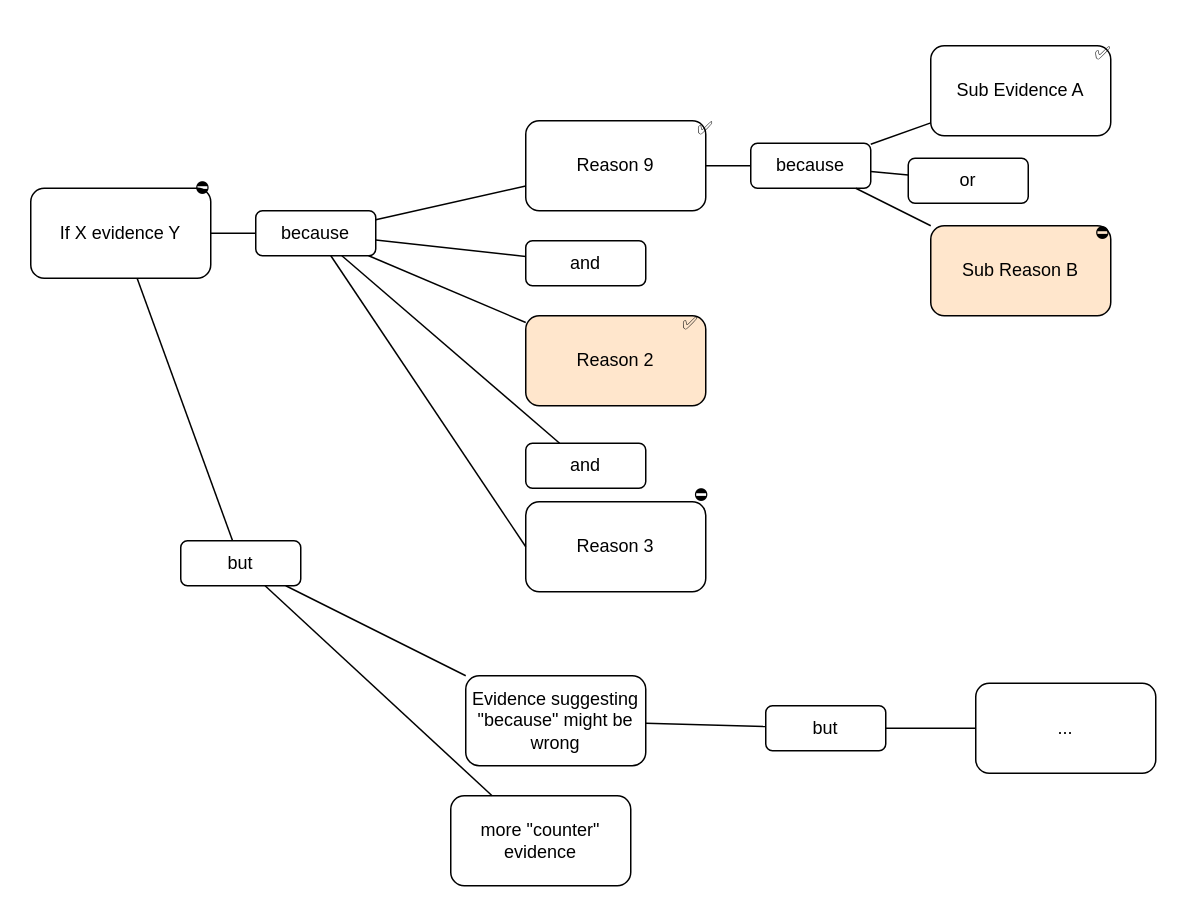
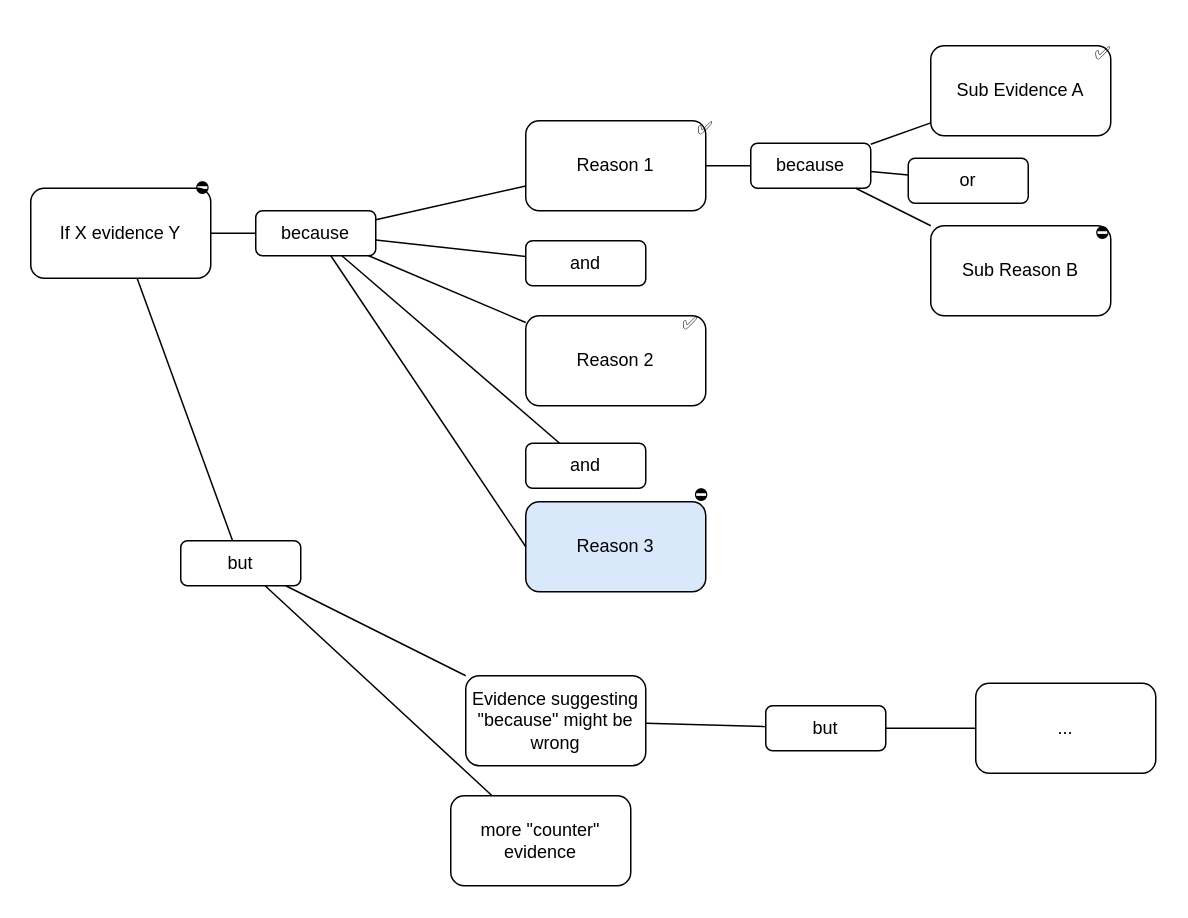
  <mxCell id="0" />
  <mxCell id="1" parent="0" />
  <mxCell id="2" value="If X evidence Y" style="rounded=1;whiteSpace=wrap;html=1;" parent="1" vertex="1"><mxGeometry x="20" y="125" width="120" height="60" as="geometry" /></mxCell>
- <mxCell id="3" value="Reason 9" style="rounded=1;whiteSpace=wrap;html=1;" parent="1" vertex="1"><mxGeometry x="350" y="80" width="120" height="60" as="geometry" /></mxCell>
- <mxCell id="4" value="Reason 2" style="rounded=1;whiteSpace=wrap;html=1;fillColor=#ffe6cc;" parent="1" vertex="1"><mxGeometry x="350" y="210" width="120" height="60" as="geometry" /></mxCell>
- <mxCell id="5" value="Reason 3" style="rounded=1;whiteSpace=wrap;html=1;" parent="1" vertex="1"><mxGeometry x="350" y="334" width="120" height="60" as="geometry" /></mxCell>
+ <mxCell id="3" value="Reason 1" style="rounded=1;whiteSpace=wrap;html=1;" parent="1" vertex="1"><mxGeometry x="350" y="80" width="120" height="60" as="geometry" /></mxCell>
+ <mxCell id="4" value="Reason 2" style="rounded=1;whiteSpace=wrap;html=1;" parent="1" vertex="1"><mxGeometry x="350" y="210" width="120" height="60" as="geometry" /></mxCell>
+ <mxCell id="5" value="Reason 3" style="rounded=1;whiteSpace=wrap;html=1;fillColor=#dae8fc;" parent="1" vertex="1"><mxGeometry x="350" y="334" width="120" height="60" as="geometry" /></mxCell>
  <mxCell id="6" value="because" style="rounded=1;whiteSpace=wrap;html=1;" parent="1" vertex="1"><mxGeometry x="170" y="140" width="80" height="30" as="geometry" /></mxCell>
  <mxCell id="7" value="and" style="rounded=1;whiteSpace=wrap;html=1;" parent="1" vertex="1"><mxGeometry x="350" y="160" width="80" height="30" as="geometry" /></mxCell>
  <mxCell id="8" value="and" style="rounded=1;whiteSpace=wrap;html=1;" parent="1" vertex="1"><mxGeometry x="350" y="295" width="80" height="30" as="geometry" /></mxCell>
  <mxCell id="9" value="" style="endArrow=none;html=1;rounded=0;" parent="1" source="2" target="6" edge="1"><mxGeometry width="50" height="50" relative="1" as="geometry"><mxPoint x="630" y="370" as="sourcePoint" /><mxPoint x="680" y="320" as="targetPoint" /></mxGeometry></mxCell>
  <mxCell id="10" value="" style="endArrow=none;html=1;rounded=0;" parent="1" source="6" target="3" edge="1"><mxGeometry width="50" height="50" relative="1" as="geometry"><mxPoint x="195.806" y="290" as="sourcePoint" /><mxPoint x="217.097" y="180" as="targetPoint" /></mxGeometry></mxCell>
  <mxCell id="11" value="" style="endArrow=none;html=1;rounded=0;" parent="1" source="6" target="7" edge="1"><mxGeometry width="50" height="50" relative="1" as="geometry"><mxPoint x="260" y="156" as="sourcePoint" /><mxPoint x="360" y="133.5" as="targetPoint" /></mxGeometry></mxCell>
  <mxCell id="12" value="" style="endArrow=none;html=1;rounded=0;" parent="1" source="6" target="4" edge="1"><mxGeometry width="50" height="50" relative="1" as="geometry"><mxPoint x="260" y="169.444" as="sourcePoint" /><mxPoint x="360" y="180.556" as="targetPoint" /></mxGeometry></mxCell>
  <mxCell id="13" value="" style="endArrow=none;html=1;rounded=0;" parent="1" source="6" target="8" edge="1"><mxGeometry width="50" height="50" relative="1" as="geometry"><mxPoint x="255.294" y="180" as="sourcePoint" /><mxPoint x="360" y="224.5" as="targetPoint" /></mxGeometry></mxCell>
  <mxCell id="14" value="" style="endArrow=none;html=1;rounded=0;entryX=0;entryY=0.5;entryDx=0;entryDy=0;" parent="1" source="6" target="5" edge="1"><mxGeometry width="50" height="50" relative="1" as="geometry"><mxPoint x="237.419" y="180" as="sourcePoint" /><mxPoint x="382.581" y="305" as="targetPoint" /></mxGeometry></mxCell>
  <mxCell id="15" value="because" style="rounded=1;whiteSpace=wrap;html=1;" parent="1" vertex="1"><mxGeometry x="500" y="95" width="80" height="30" as="geometry" /></mxCell>
  <mxCell id="16" value="Sub Evidence A" style="rounded=1;whiteSpace=wrap;html=1;" parent="1" vertex="1"><mxGeometry x="620" y="30" width="120" height="60" as="geometry" /></mxCell>
- <mxCell id="17" value="Sub Reason B" style="rounded=1;whiteSpace=wrap;html=1;fillColor=#ffe6cc;" parent="1" vertex="1"><mxGeometry x="620" y="150" width="120" height="60" as="geometry" /></mxCell>
+ <mxCell id="17" value="Sub Reason B" style="rounded=1;whiteSpace=wrap;html=1;" parent="1" vertex="1"><mxGeometry x="620" y="150" width="120" height="60" as="geometry" /></mxCell>
  <mxCell id="18" value="" style="endArrow=none;html=1;rounded=0;" parent="1" source="15" target="16" edge="1"><mxGeometry width="50" height="50" relative="1" as="geometry"><mxPoint x="560" y="370" as="sourcePoint" /><mxPoint x="610" y="320" as="targetPoint" /></mxGeometry></mxCell>
  <mxCell id="19" value="" style="endArrow=none;html=1;rounded=0;" parent="1" source="15" target="17" edge="1"><mxGeometry width="50" height="50" relative="1" as="geometry"><mxPoint x="590" y="112" as="sourcePoint" /><mxPoint x="690" y="92" as="targetPoint" /></mxGeometry></mxCell>
  <mxCell id="20" value="" style="endArrow=none;html=1;rounded=0;" parent="1" source="3" target="15" edge="1"><mxGeometry width="50" height="50" relative="1" as="geometry"><mxPoint x="660" y="132" as="sourcePoint" /><mxPoint x="760" y="162" as="targetPoint" /></mxGeometry></mxCell>
  <mxCell id="21" value="or" style="rounded=1;whiteSpace=wrap;html=1;" parent="1" vertex="1"><mxGeometry x="605" y="105" width="80" height="30" as="geometry" /></mxCell>
  <mxCell id="22" value="" style="endArrow=none;html=1;rounded=0;" parent="1" source="15" target="21" edge="1"><mxGeometry width="50" height="50" relative="1" as="geometry"><mxPoint x="587.5" y="135" as="sourcePoint" /><mxPoint x="690" y="176" as="targetPoint" /></mxGeometry></mxCell>
  <mxCell id="23" value="✅" style="text;html=1;strokeColor=none;fillColor=none;align=center;verticalAlign=middle;whiteSpace=wrap;rounded=0;" parent="1" vertex="1"><mxGeometry x="720" y="20" width="30" height="30" as="geometry" /></mxCell>
  <mxCell id="24" value="✅" style="text;html=1;strokeColor=none;fillColor=none;align=center;verticalAlign=middle;whiteSpace=wrap;rounded=0;" parent="1" vertex="1"><mxGeometry x="450" y="70" width="40" height="30" as="geometry" /></mxCell>
  <mxCell id="25" value="⛔️" style="text;html=1;strokeColor=none;fillColor=none;align=center;verticalAlign=middle;whiteSpace=wrap;rounded=0;" parent="1" vertex="1"><mxGeometry x="720" y="140" width="30" height="30" as="geometry" /></mxCell>
  <mxCell id="26" value="✅" style="text;html=1;strokeColor=none;fillColor=none;align=center;verticalAlign=middle;whiteSpace=wrap;rounded=0;" parent="1" vertex="1"><mxGeometry x="440" y="200" width="40" height="30" as="geometry" /></mxCell>
  <mxCell id="27" value="⛔️" style="text;html=1;strokeColor=none;fillColor=none;align=center;verticalAlign=middle;whiteSpace=wrap;rounded=0;" parent="1" vertex="1"><mxGeometry x="455" y="319" width="25" height="21" as="geometry" /></mxCell>
  <mxCell id="28" value="⛔️" style="text;html=1;strokeColor=none;fillColor=none;align=center;verticalAlign=middle;whiteSpace=wrap;rounded=0;" parent="1" vertex="1"><mxGeometry x="120" y="110" width="30" height="30" as="geometry" /></mxCell>
  <mxCell id="29" value="but" style="rounded=1;whiteSpace=wrap;html=1;" parent="1" vertex="1"><mxGeometry x="120" y="360" width="80" height="30" as="geometry" /></mxCell>
  <mxCell id="30" value="" style="endArrow=none;html=1;rounded=0;" parent="1" source="2" target="29" edge="1"><mxGeometry width="50" height="50" relative="1" as="geometry"><mxPoint x="230.048" y="180" as="sourcePoint" /><mxPoint x="360" y="374" as="targetPoint" /></mxGeometry></mxCell>
  <mxCell id="31" value="Evidence suggesting &quot;because&quot; might be wrong" style="rounded=1;whiteSpace=wrap;html=1;" parent="1" vertex="1"><mxGeometry x="310" y="450" width="120" height="60" as="geometry" /></mxCell>
  <mxCell id="32" value="" style="endArrow=none;html=1;rounded=0;" parent="1" source="29" target="31" edge="1"><mxGeometry width="50" height="50" relative="1" as="geometry"><mxPoint x="100.909" y="195" as="sourcePoint" /><mxPoint x="164.545" y="370" as="targetPoint" /></mxGeometry></mxCell>
  <mxCell id="33" value="more &quot;counter&quot; evidence" style="rounded=1;whiteSpace=wrap;html=1;" parent="1" vertex="1"><mxGeometry x="300" y="530" width="120" height="60" as="geometry" /></mxCell>
  <mxCell id="34" value="" style="endArrow=none;html=1;rounded=0;" parent="1" source="29" target="33" edge="1"><mxGeometry width="50" height="50" relative="1" as="geometry"><mxPoint x="200" y="400" as="sourcePoint" /><mxPoint x="320" y="460" as="targetPoint" /></mxGeometry></mxCell>
  <mxCell id="35" value="but" style="rounded=1;whiteSpace=wrap;html=1;" vertex="1" parent="1"><mxGeometry x="510" y="470" width="80" height="30" as="geometry" /></mxCell>
  <mxCell id="36" value="" style="endArrow=none;html=1;rounded=0;" edge="1" parent="1" source="31" target="35"><mxGeometry width="50" height="50" relative="1" as="geometry"><mxPoint x="200" y="400" as="sourcePoint" /><mxPoint x="320" y="460" as="targetPoint" /></mxGeometry></mxCell>
  <mxCell id="37" value="..." style="rounded=1;whiteSpace=wrap;html=1;" vertex="1" parent="1"><mxGeometry x="650" y="455" width="120" height="60" as="geometry" /></mxCell>
  <mxCell id="38" value="" style="endArrow=none;html=1;rounded=0;" edge="1" parent="1" source="35" target="37"><mxGeometry width="50" height="50" relative="1" as="geometry"><mxPoint x="560" y="480" as="sourcePoint" /><mxPoint x="520" y="493.889" as="targetPoint" /></mxGeometry></mxCell>
